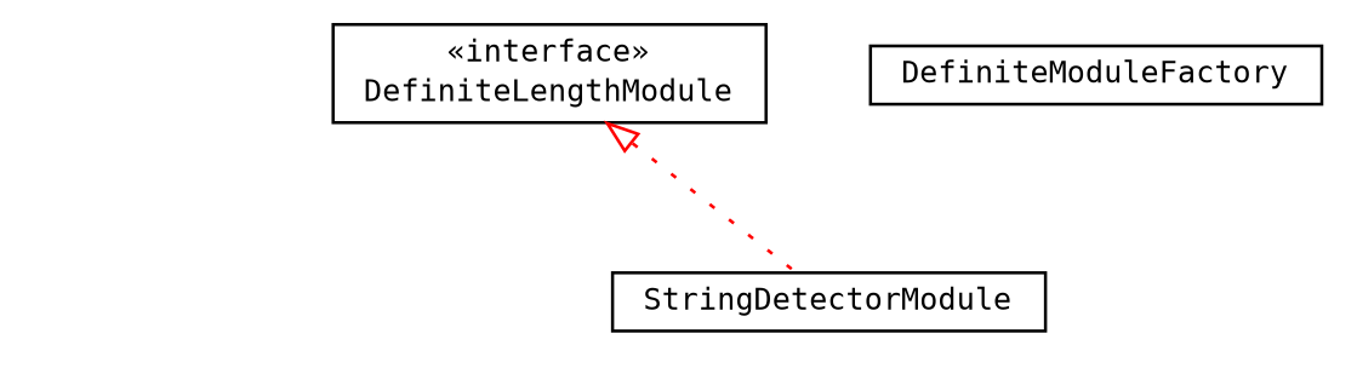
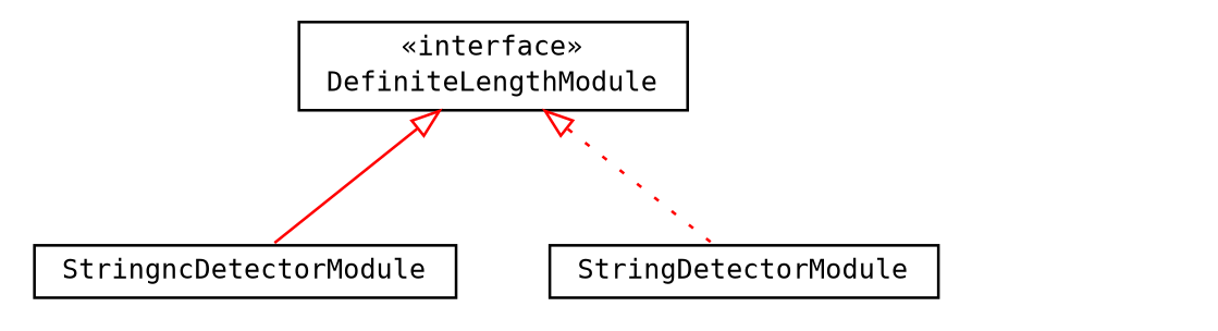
  digraph {
    fontname="DejaVu Sans Mono"
    nodesep=0.25
    ranksep=0.5
    node [fontcolor=black fontname="DejaVu Sans Mono" fontsize=10.0 shape=plaintext]
    edge [arrowtail=empty color=red dir=back fontname="DejaVu Sans Mono" fontsize=10 headport=p labelfontname=Helvetica labelfontsize=10 tailport=p]
+   n1 [label=<<table title="com.gc.iotools.fmt.detect.wzf.StringncDetectorModule" border="0" cellborder="1" cellspacing="0" cellpadding="2" port="p" href="./StringncDetectorModule.html"> 		<tr><td><table border="0" cellspacing="0" cellpadding="1"> <tr><td align="center" balign="center"> StringncDetectorModule </td></tr> 		</table></td></tr> 		</table>>]
    n2 [label=<<table title="com.gc.iotools.fmt.detect.wzf.DefiniteLengthModule" border="0" cellborder="1" cellspacing="0" cellpadding="2" port="p" href="./DefiniteLengthModule.html"> 		<tr><td><table border="0" cellspacing="0" cellpadding="1"> <tr><td align="center" balign="center"> &#171;interface&#187; </td></tr> <tr><td align="center" balign="center"> DefiniteLengthModule </td></tr> 		</table></td></tr> 		</table>>]
    n3 [label=<<table title="com.gc.iotools.fmt.detect.wzf.StringDetectorModule" border="0" cellborder="1" cellspacing="0" cellpadding="2" port="p" href="./StringDetectorModule.html"> 		<tr><td><table border="0" cellspacing="0" cellpadding="1"> <tr><td align="center" balign="center"> StringDetectorModule </td></tr> 		</table></td></tr> 		</table>>]
-   n4 [label=<<table title="com.gc.iotools.fmt.detect.wzf.DefiniteModuleFactory" border="0" cellborder="1" cellspacing="0" cellpadding="2" port="p" href="./DefiniteModuleFactory.html"> 		<tr><td><table border="0" cellspacing="0" cellpadding="1"> <tr><td align="center" balign="center"> DefiniteModuleFactory </td></tr> 		</table></td></tr> 		</table>>]
+   n2 -> n1 [style=solid]
    n2 -> n3 [style=dotted]
  }
